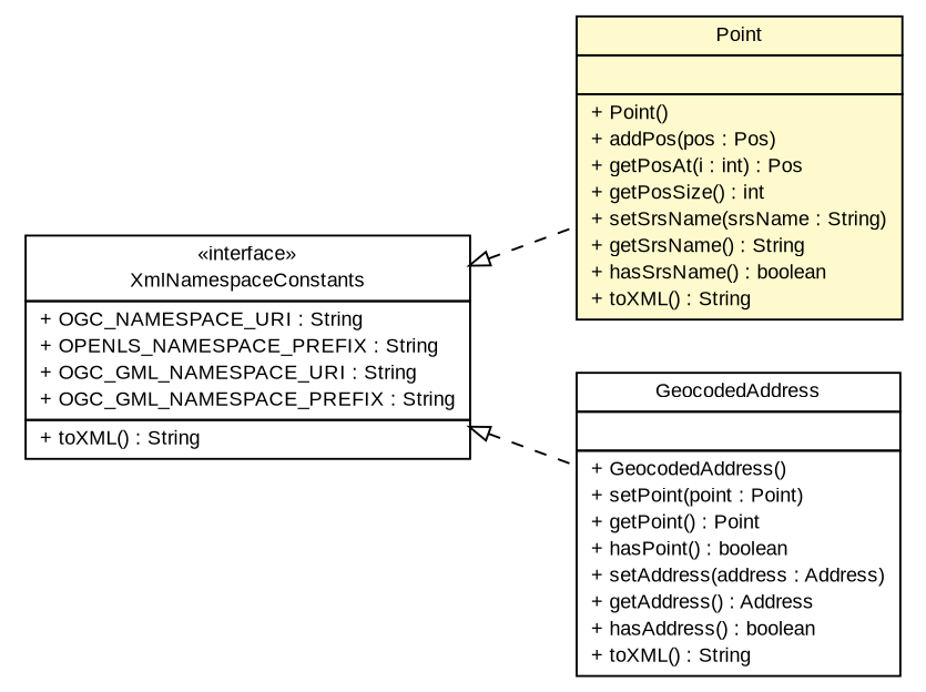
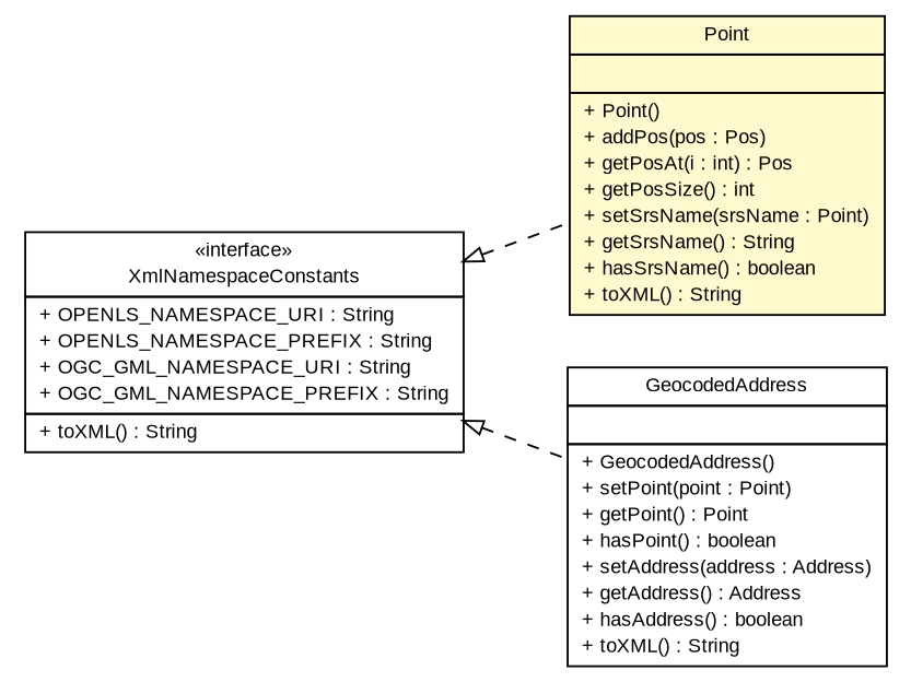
  digraph {
    nodesep=0.25
    rankdir=LR
    ranksep=0.5
    node [fontcolor=black fontname=arial fontsize=10.0 shape=plaintext]
    edge [arrowtail=empty dir=back fontname=arial fontsize=10 headport=p labelfontname=arial labelfontsize=10 style=dashed tailport=p]
-   n1 [label=<<table title="nl.mineleni.openls.databinding.gml.Point" border="0" cellborder="1" cellspacing="0" cellpadding="2" port="p" bgcolor="lemonChiffon" href="./Point.html"> 		<tr><td><table border="0" cellspacing="0" cellpadding="1"> <tr><td align="center" balign="center"> Point </td></tr> 		</table></td></tr> 		<tr><td><table border="0" cellspacing="0" cellpadding="1"> <tr><td align="left" balign="left">  </td></tr> 		</table></td></tr> 		<tr><td><table border="0" cellspacing="0" cellpadding="1"> <tr><td align="left" balign="left"> + Point() </td></tr> <tr><td align="left" balign="left"> + addPos(pos : Pos) </td></tr> <tr><td align="left" balign="left"> + getPosAt(i : int) : Pos </td></tr> <tr><td align="left" balign="left"> + getPosSize() : int </td></tr> <tr><td align="left" balign="left"> + setSrsName(srsName : String) </td></tr> <tr><td align="left" balign="left"> + getSrsName() : String </td></tr> <tr><td align="left" balign="left"> + hasSrsName() : boolean </td></tr> <tr><td align="left" balign="left"> + toXML() : String </td></tr> 		</table></td></tr> 		</table>>]
+   n1 [label=<<table title="nl.mineleni.openls.databinding.gml.Point" border="0" cellborder="1" cellspacing="0" cellpadding="2" port="p" bgcolor="lemonChiffon" href="./Point.html"> 		<tr><td><table border="0" cellspacing="0" cellpadding="1"> <tr><td align="center" balign="center"> Point </td></tr> 		</table></td></tr> 		<tr><td><table border="0" cellspacing="0" cellpadding="1"> <tr><td align="left" balign="left">  </td></tr> 		</table></td></tr> 		<tr><td><table border="0" cellspacing="0" cellpadding="1"> <tr><td align="left" balign="left"> + Point() </td></tr> <tr><td align="left" balign="left"> + addPos(pos : Pos) </td></tr> <tr><td align="left" balign="left"> + getPosAt(i : int) : Pos </td></tr> <tr><td align="left" balign="left"> + getPosSize() : int </td></tr> <tr><td align="left" balign="left"> + setSrsName(srsName : Point) </td></tr> <tr><td align="left" balign="left"> + getSrsName() : String </td></tr> <tr><td align="left" balign="left"> + hasSrsName() : boolean </td></tr> <tr><td align="left" balign="left"> + toXML() : String </td></tr> 		</table></td></tr> 		</table>>]
    n2 [label=<<table title="nl.mineleni.openls.databinding.openls.GeocodedAddress" border="0" cellborder="1" cellspacing="0" cellpadding="2" port="p" href="../openls/GeocodedAddress.html"> 		<tr><td><table border="0" cellspacing="0" cellpadding="1"> <tr><td align="center" balign="center"> GeocodedAddress </td></tr> 		</table></td></tr> 		<tr><td><table border="0" cellspacing="0" cellpadding="1"> <tr><td align="left" balign="left">  </td></tr> 		</table></td></tr> 		<tr><td><table border="0" cellspacing="0" cellpadding="1"> <tr><td align="left" balign="left"> + GeocodedAddress() </td></tr> <tr><td align="left" balign="left"> + setPoint(point : Point) </td></tr> <tr><td align="left" balign="left"> + getPoint() : Point </td></tr> <tr><td align="left" balign="left"> + hasPoint() : boolean </td></tr> <tr><td align="left" balign="left"> + setAddress(address : Address) </td></tr> <tr><td align="left" balign="left"> + getAddress() : Address </td></tr> <tr><td align="left" balign="left"> + hasAddress() : boolean </td></tr> <tr><td align="left" balign="left"> + toXML() : String </td></tr> 		</table></td></tr> 		</table>>]
-   n3 [label=<<table title="nl.mineleni.openls.XmlNamespaceConstants" border="0" cellborder="1" cellspacing="0" cellpadding="2" port="p" href="../../XmlNamespaceConstants.html"> 		<tr><td><table border="0" cellspacing="0" cellpadding="1"> <tr><td align="center" balign="center"> &#171;interface&#187; </td></tr> <tr><td align="center" balign="center"> XmlNamespaceConstants </td></tr> 		</table></td></tr> 		<tr><td><table border="0" cellspacing="0" cellpadding="1"> <tr><td align="left" balign="left"> + OGC_NAMESPACE_URI : String </td></tr> <tr><td align="left" balign="left"> + OPENLS_NAMESPACE_PREFIX : String </td></tr> <tr><td align="left" balign="left"> + OGC_GML_NAMESPACE_URI : String </td></tr> <tr><td align="left" balign="left"> + OGC_GML_NAMESPACE_PREFIX : String </td></tr> 		</table></td></tr> 		<tr><td><table border="0" cellspacing="0" cellpadding="1"> <tr><td align="left" balign="left"> + toXML() : String </td></tr> 		</table></td></tr> 		</table>>]
+   n3 [label=<<table title="nl.mineleni.openls.XmlNamespaceConstants" border="0" cellborder="1" cellspacing="0" cellpadding="2" port="p" href="../../XmlNamespaceConstants.html"> 		<tr><td><table border="0" cellspacing="0" cellpadding="1"> <tr><td align="center" balign="center"> &#171;interface&#187; </td></tr> <tr><td align="center" balign="center"> XmlNamespaceConstants </td></tr> 		</table></td></tr> 		<tr><td><table border="0" cellspacing="0" cellpadding="1"> <tr><td align="left" balign="left"> + OPENLS_NAMESPACE_URI : String </td></tr> <tr><td align="left" balign="left"> + OPENLS_NAMESPACE_PREFIX : String </td></tr> <tr><td align="left" balign="left"> + OGC_GML_NAMESPACE_URI : String </td></tr> <tr><td align="left" balign="left"> + OGC_GML_NAMESPACE_PREFIX : String </td></tr> 		</table></td></tr> 		<tr><td><table border="0" cellspacing="0" cellpadding="1"> <tr><td align="left" balign="left"> + toXML() : String </td></tr> 		</table></td></tr> 		</table>>]
    n3 -> n1
    n3 -> n2
  }
